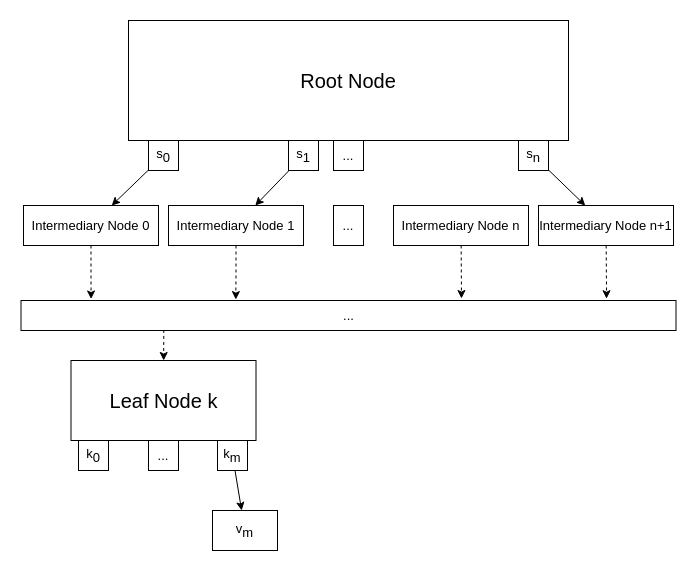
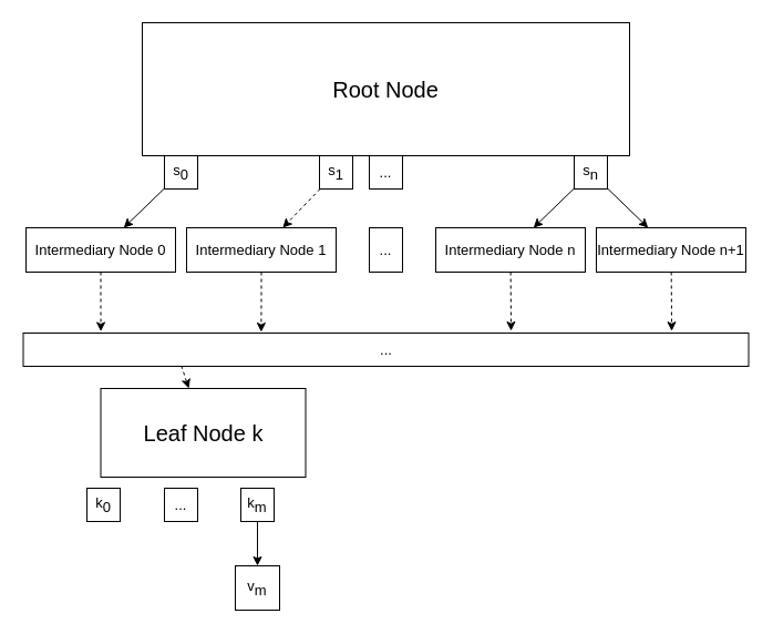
  <mxCell id="0" />
  <mxCell id="1" parent="0" />
  <mxCell id="2" value="Root Node" style="rounded=0;whiteSpace=wrap;html=1;fontSize=20;" parent="1" vertex="1"><mxGeometry x="128" y="20" width="440" height="120" as="geometry" /></mxCell>
  <mxCell id="3" style="rounded=0;orthogonalLoop=1;jettySize=auto;html=1;fontSize=20;" parent="1" source="5" target="10" edge="1"><mxGeometry relative="1" as="geometry" /></mxCell>
- <mxCell id="4" style="rounded=0;orthogonalLoop=1;jettySize=auto;html=1;fontSize=20;" parent="1" source="27" target="13" edge="1"><mxGeometry relative="1" as="geometry" /></mxCell>
+ <mxCell id="4" style="rounded=0;orthogonalLoop=1;jettySize=auto;html=1;fontSize=20;dashed=1;" parent="1" source="27" target="13" edge="1"><mxGeometry relative="1" as="geometry" /></mxCell>
  <mxCell id="5" value="s&lt;sub style=&quot;font-size: 13px;&quot;&gt;0&lt;/sub&gt;" style="rounded=0;whiteSpace=wrap;html=1;fontSize=13;" parent="1" vertex="1"><mxGeometry x="148" y="140" width="30" height="30" as="geometry" /></mxCell>
+ <mxCell id="6" style="edgeStyle=none;rounded=0;orthogonalLoop=1;jettySize=auto;html=1;fontSize=11;" parent="1" source="8" target="16" edge="1"><mxGeometry relative="1" as="geometry" /></mxCell>
  <mxCell id="7" style="edgeStyle=none;rounded=0;orthogonalLoop=1;jettySize=auto;html=1;fontSize=11;" parent="1" source="8" target="18" edge="1"><mxGeometry relative="1" as="geometry" /></mxCell>
  <mxCell id="8" value="s&lt;sub style=&quot;font-size: 13px;&quot;&gt;n&lt;/sub&gt;" style="rounded=0;whiteSpace=wrap;html=1;fontSize=13;" parent="1" vertex="1"><mxGeometry x="518" y="140" width="30" height="30" as="geometry" /></mxCell>
  <mxCell id="9" style="edgeStyle=orthogonalEdgeStyle;rounded=0;orthogonalLoop=1;jettySize=auto;html=1;fontSize=11;dashed=1;entryX=0.107;entryY=-0.05;entryDx=0;entryDy=0;entryPerimeter=0;" parent="1" source="10" target="20" edge="1"><mxGeometry relative="1" as="geometry" /></mxCell>
  <mxCell id="10" value="Intermediary Node 0" style="rounded=0;whiteSpace=wrap;html=1;fontSize=13;" parent="1" vertex="1"><mxGeometry x="23" y="205" width="135" height="40" as="geometry" /></mxCell>
  <mxCell id="11" value="..." style="rounded=0;whiteSpace=wrap;html=1;fontSize=13;" parent="1" vertex="1"><mxGeometry x="333" y="140" width="30" height="30" as="geometry" /></mxCell>
  <mxCell id="12" style="edgeStyle=orthogonalEdgeStyle;rounded=0;orthogonalLoop=1;jettySize=auto;html=1;entryX=0.328;entryY=-0.032;entryDx=0;entryDy=0;entryPerimeter=0;dashed=1;fontSize=11;" parent="1" source="13" target="20" edge="1"><mxGeometry relative="1" as="geometry" /></mxCell>
  <mxCell id="13" value="Intermediary Node 1" style="rounded=0;whiteSpace=wrap;html=1;fontSize=13;" parent="1" vertex="1"><mxGeometry x="168" y="205" width="135" height="40" as="geometry" /></mxCell>
  <mxCell id="14" value="..." style="rounded=0;whiteSpace=wrap;html=1;fontSize=13;" parent="1" vertex="1"><mxGeometry x="333" y="205" width="30" height="40" as="geometry" /></mxCell>
  <mxCell id="15" style="edgeStyle=none;rounded=0;orthogonalLoop=1;jettySize=auto;html=1;dashed=1;fontSize=11;" parent="1" source="16" edge="1"><mxGeometry relative="1" as="geometry"><mxPoint x="461" y="298" as="targetPoint" /></mxGeometry></mxCell>
  <mxCell id="16" value="Intermediary Node n" style="rounded=0;whiteSpace=wrap;html=1;fontSize=13;" parent="1" vertex="1"><mxGeometry x="393" y="205" width="135" height="40" as="geometry" /></mxCell>
  <mxCell id="17" style="edgeStyle=none;rounded=0;orthogonalLoop=1;jettySize=auto;html=1;entryX=0.894;entryY=-0.06;entryDx=0;entryDy=0;entryPerimeter=0;dashed=1;fontSize=11;" parent="1" source="18" target="20" edge="1"><mxGeometry relative="1" as="geometry" /></mxCell>
  <mxCell id="18" value="Intermediary Node n+1" style="rounded=0;whiteSpace=wrap;html=1;fontSize=13;" parent="1" vertex="1"><mxGeometry x="538" y="205" width="135" height="40" as="geometry" /></mxCell>
  <mxCell id="19" style="edgeStyle=none;rounded=0;orthogonalLoop=1;jettySize=auto;html=1;fontSize=11;exitX=0.218;exitY=0.981;exitDx=0;exitDy=0;exitPerimeter=0;dashed=1;" parent="1" source="20" target="21" edge="1"><mxGeometry relative="1" as="geometry" /></mxCell>
  <mxCell id="20" value="..." style="rounded=0;whiteSpace=wrap;html=1;fontSize=13;" parent="1" vertex="1"><mxGeometry x="20.5" y="300" width="655" height="30" as="geometry" /></mxCell>
- <mxCell id="21" value="Leaf Node k" style="rounded=0;whiteSpace=wrap;html=1;fontSize=20;" parent="1" vertex="1"><mxGeometry x="70.5" y="360" width="185" height="80" as="geometry" /></mxCell>
+ <mxCell id="21" value="Leaf Node k" style="rounded=0;whiteSpace=wrap;html=1;fontSize=20;" parent="1" vertex="1"><mxGeometry x="90.5" y="350" width="185" height="80" as="geometry" /></mxCell>
  <mxCell id="22" value="k&lt;sub style=&quot;font-size: 13px;&quot;&gt;0&lt;/sub&gt;" style="rounded=0;whiteSpace=wrap;html=1;fontSize=13;" parent="1" vertex="1"><mxGeometry x="78" y="440" width="30" height="30" as="geometry" /></mxCell>
  <mxCell id="23" style="edgeStyle=none;rounded=0;orthogonalLoop=1;jettySize=auto;html=1;fontSize=11;" parent="1" source="24" target="26" edge="1"><mxGeometry relative="1" as="geometry" /></mxCell>
  <mxCell id="24" value="k&lt;sub style=&quot;font-size: 13px;&quot;&gt;m&lt;/sub&gt;" style="rounded=0;whiteSpace=wrap;html=1;fontSize=13;" parent="1" vertex="1"><mxGeometry x="217" y="440" width="30" height="30" as="geometry" /></mxCell>
  <mxCell id="25" value="..." style="rounded=0;whiteSpace=wrap;html=1;fontSize=13;" parent="1" vertex="1"><mxGeometry x="148" y="440" width="30" height="30" as="geometry" /></mxCell>
- <mxCell id="26" value="v&lt;sub style=&quot;font-size: 13px;&quot;&gt;m&lt;/sub&gt;" style="whiteSpace=wrap;html=1;aspect=fixed;fontSize=13;" parent="1" vertex="1"><mxGeometry x="212" y="510" width="65" height="40" as="geometry" /></mxCell>
+ <mxCell id="26" value="v&lt;sub style=&quot;font-size: 13px;&quot;&gt;m&lt;/sub&gt;" style="whiteSpace=wrap;html=1;aspect=fixed;fontSize=13;" parent="1" vertex="1"><mxGeometry x="212" y="510" width="40" height="40" as="geometry" /></mxCell>
  <mxCell id="27" value="s&lt;sub style=&quot;font-size: 13px&quot;&gt;1&lt;/sub&gt;" style="rounded=0;whiteSpace=wrap;html=1;fontSize=13;" vertex="1" parent="1"><mxGeometry x="288" y="140" width="30" height="30" as="geometry" /></mxCell>
